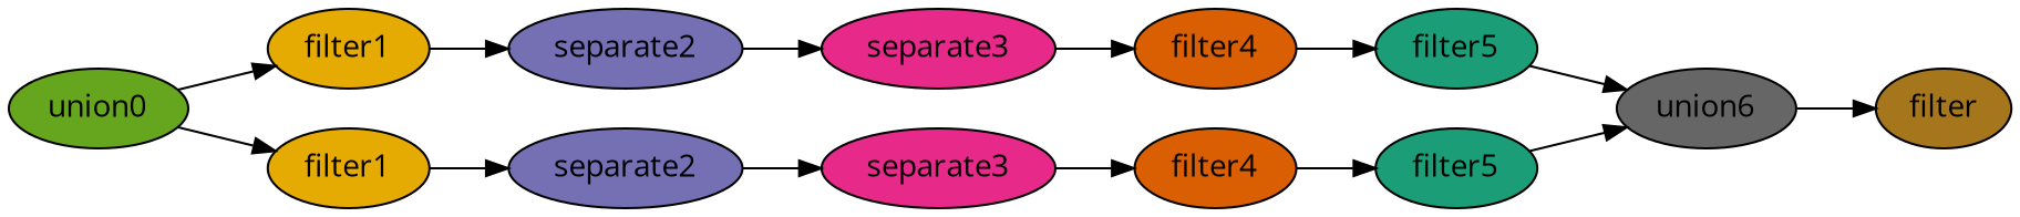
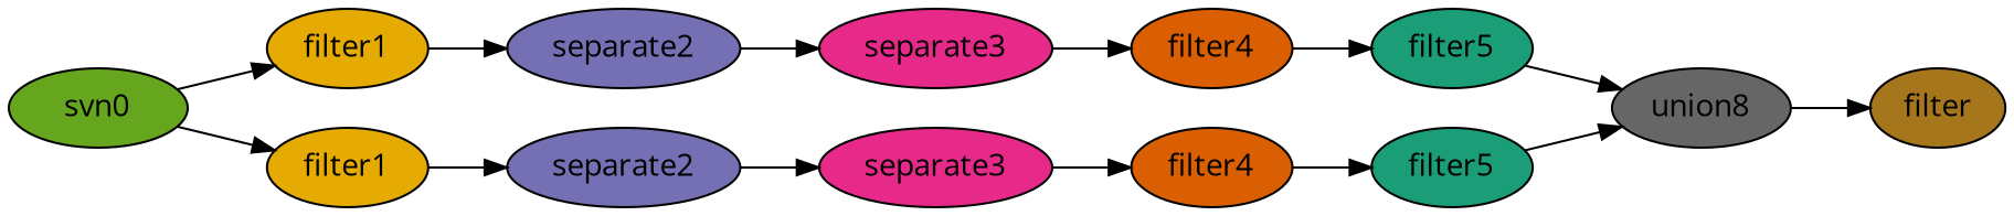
  digraph {
    fontname="Open Sans"
    rankdir=LR
    node [color="#000000" fillcolor="#1b9e77" fontname="Open Sans" shape=ellipse style=filled]
    edge [arrowhead=normal arrowsize=1.0 color="#000000" fontname="Open Sans"]
    n1 [label=filter5]
-   n2 [fillcolor="#666666" label=union6]
+   n2 [fillcolor="#666666" label=union8]
    n3 [fillcolor="#a6761d" label=filter]
    n4 [fillcolor="#d95f02" label=filter4]
    n5 [label=filter5]
    n6 [fillcolor="#7570b3" label=separate2]
    n7 [fillcolor="#e7298a" label=separate3]
    n8 [fillcolor="#e7298a" label=separate3]
    n9 [fillcolor="#d95f02" label=filter4]
-   n10 [fillcolor="#66a61e" label=union0]
+   n10 [fillcolor="#66a61e" label=svn0]
    n11 [fillcolor="#e6ab02" label=filter1]
    n12 [fillcolor="#e6ab02" label=filter1]
    n13 [fillcolor="#7570b3" label=separate2]
    n1 -> n2
    n2 -> n3
    n4 -> n1
    n5 -> n2
    n6 -> n7
    n7 -> n4
    n8 -> n9
    n9 -> n5
    n10 -> n11
    n10 -> n12
    n11 -> n13
    n12 -> n6
    n13 -> n8
  }
